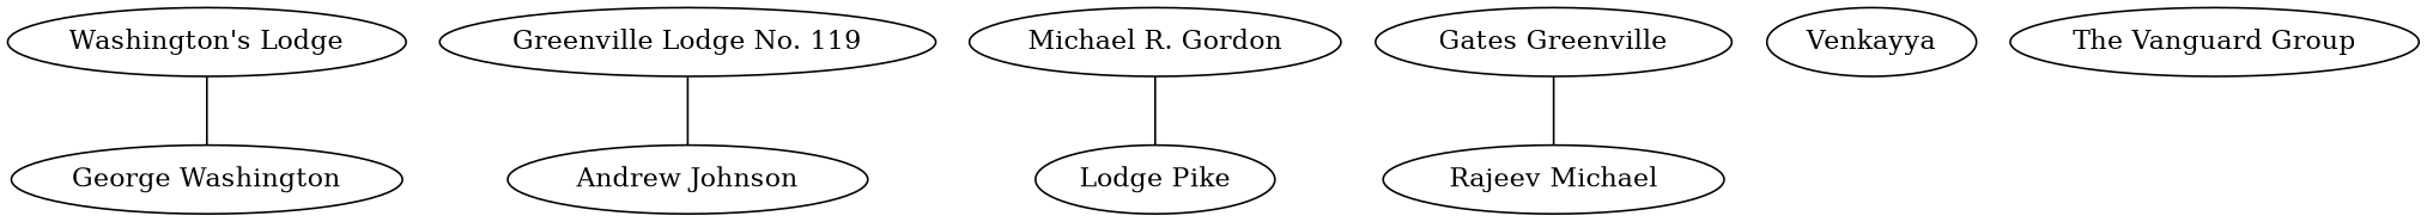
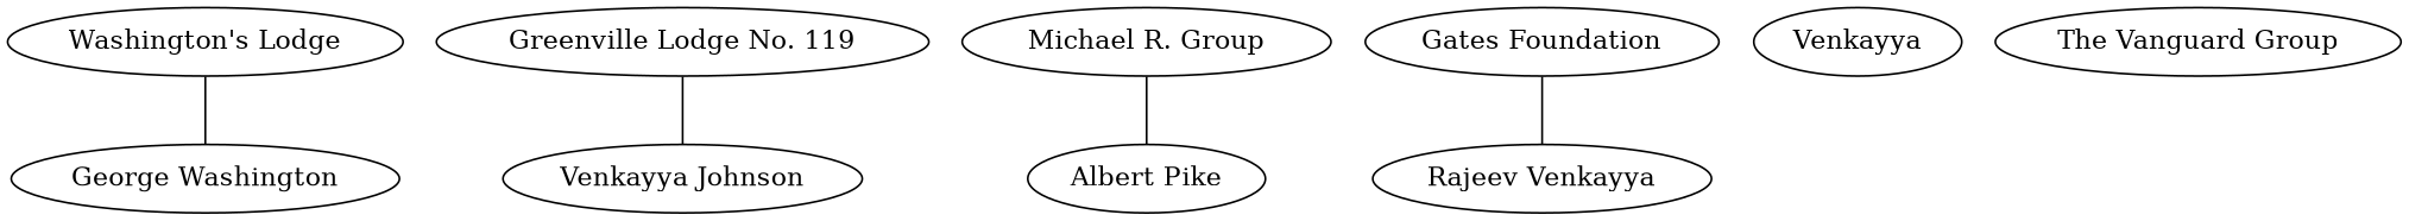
  graph {
    n1 [full="George Washington" label="George Washington" link="https://en.wikipedia.org/wiki/George_Washington"]
-   n2 [full="Andrew Johnson" label="Andrew Johnson" link="https://en.wikipedia.org/wiki/Andrew_Johnson"]
-   n3 [full="Albert Pike" label="Lodge Pike" link="https://en.wikipedia.org/wiki/Albert_Pike"]
-   n4 [full="Michael R. Gordon" label="Michael R. Gordon" link="https://en.wikipedia.org/wiki/Michael_R._Gordon"]
-   n5 [full="Rajeev Venkayya, M.D." label="Rajeev Michael" link="https://www.linkedin.com/in/rvenkayya"]
+   n2 [full="Andrew Johnson" label="Venkayya Johnson" link="https://en.wikipedia.org/wiki/Andrew_Johnson"]
+   n3 [full="Albert Pike" label="Albert Pike" link="https://en.wikipedia.org/wiki/Albert_Pike"]
+   n4 [full="Michael R. Gordon" label="Michael R. Group" link="https://en.wikipedia.org/wiki/Michael_R._Gordon"]
+   n5 [full="Rajeev Venkayya, M.D." label="Rajeev Venkayya" link="https://www.linkedin.com/in/rvenkayya"]
    n6 [full=BlackRock label=Venkayya link="https://es.wikipedia.org/wiki/BlackRock"]
    n7 [full=Vanguard label="The Vanguard Group" link="https://en.wikipedia.org/wiki/The_Vanguard_Group"]
-   n8 [full="Bill & Melinda Gates Foundation" label="Gates Greenville"]
+   n8 [full="Bill & Melinda Gates Foundation" label="Gates Foundation"]
    n9 [full="Fredericksburg Masonic Lodge No. 4" label="Washington's Lodge" link="https://masoniclodge4.org"]
    n10 [full="Greenville Lodge No. 119" label="Greenville Lodge No. 119"]
    subgraph sub_1 {
      color=lightgrey
      style=filled
      n1
      n2
    }
    subgraph sub_2 {
      n3
    }
    subgraph sub_3 {
      n4
    }
    subgraph sub_4 {
      n5
    }
    subgraph sub_5 {
      n6
      n7
    }
    subgraph sub_6 {
      n8
    }
    subgraph sub_7 {
      n9
      n10
    }
    n4 -- n3
    n8 -- n5
    n9 -- n1
    n10 -- n2
  }
